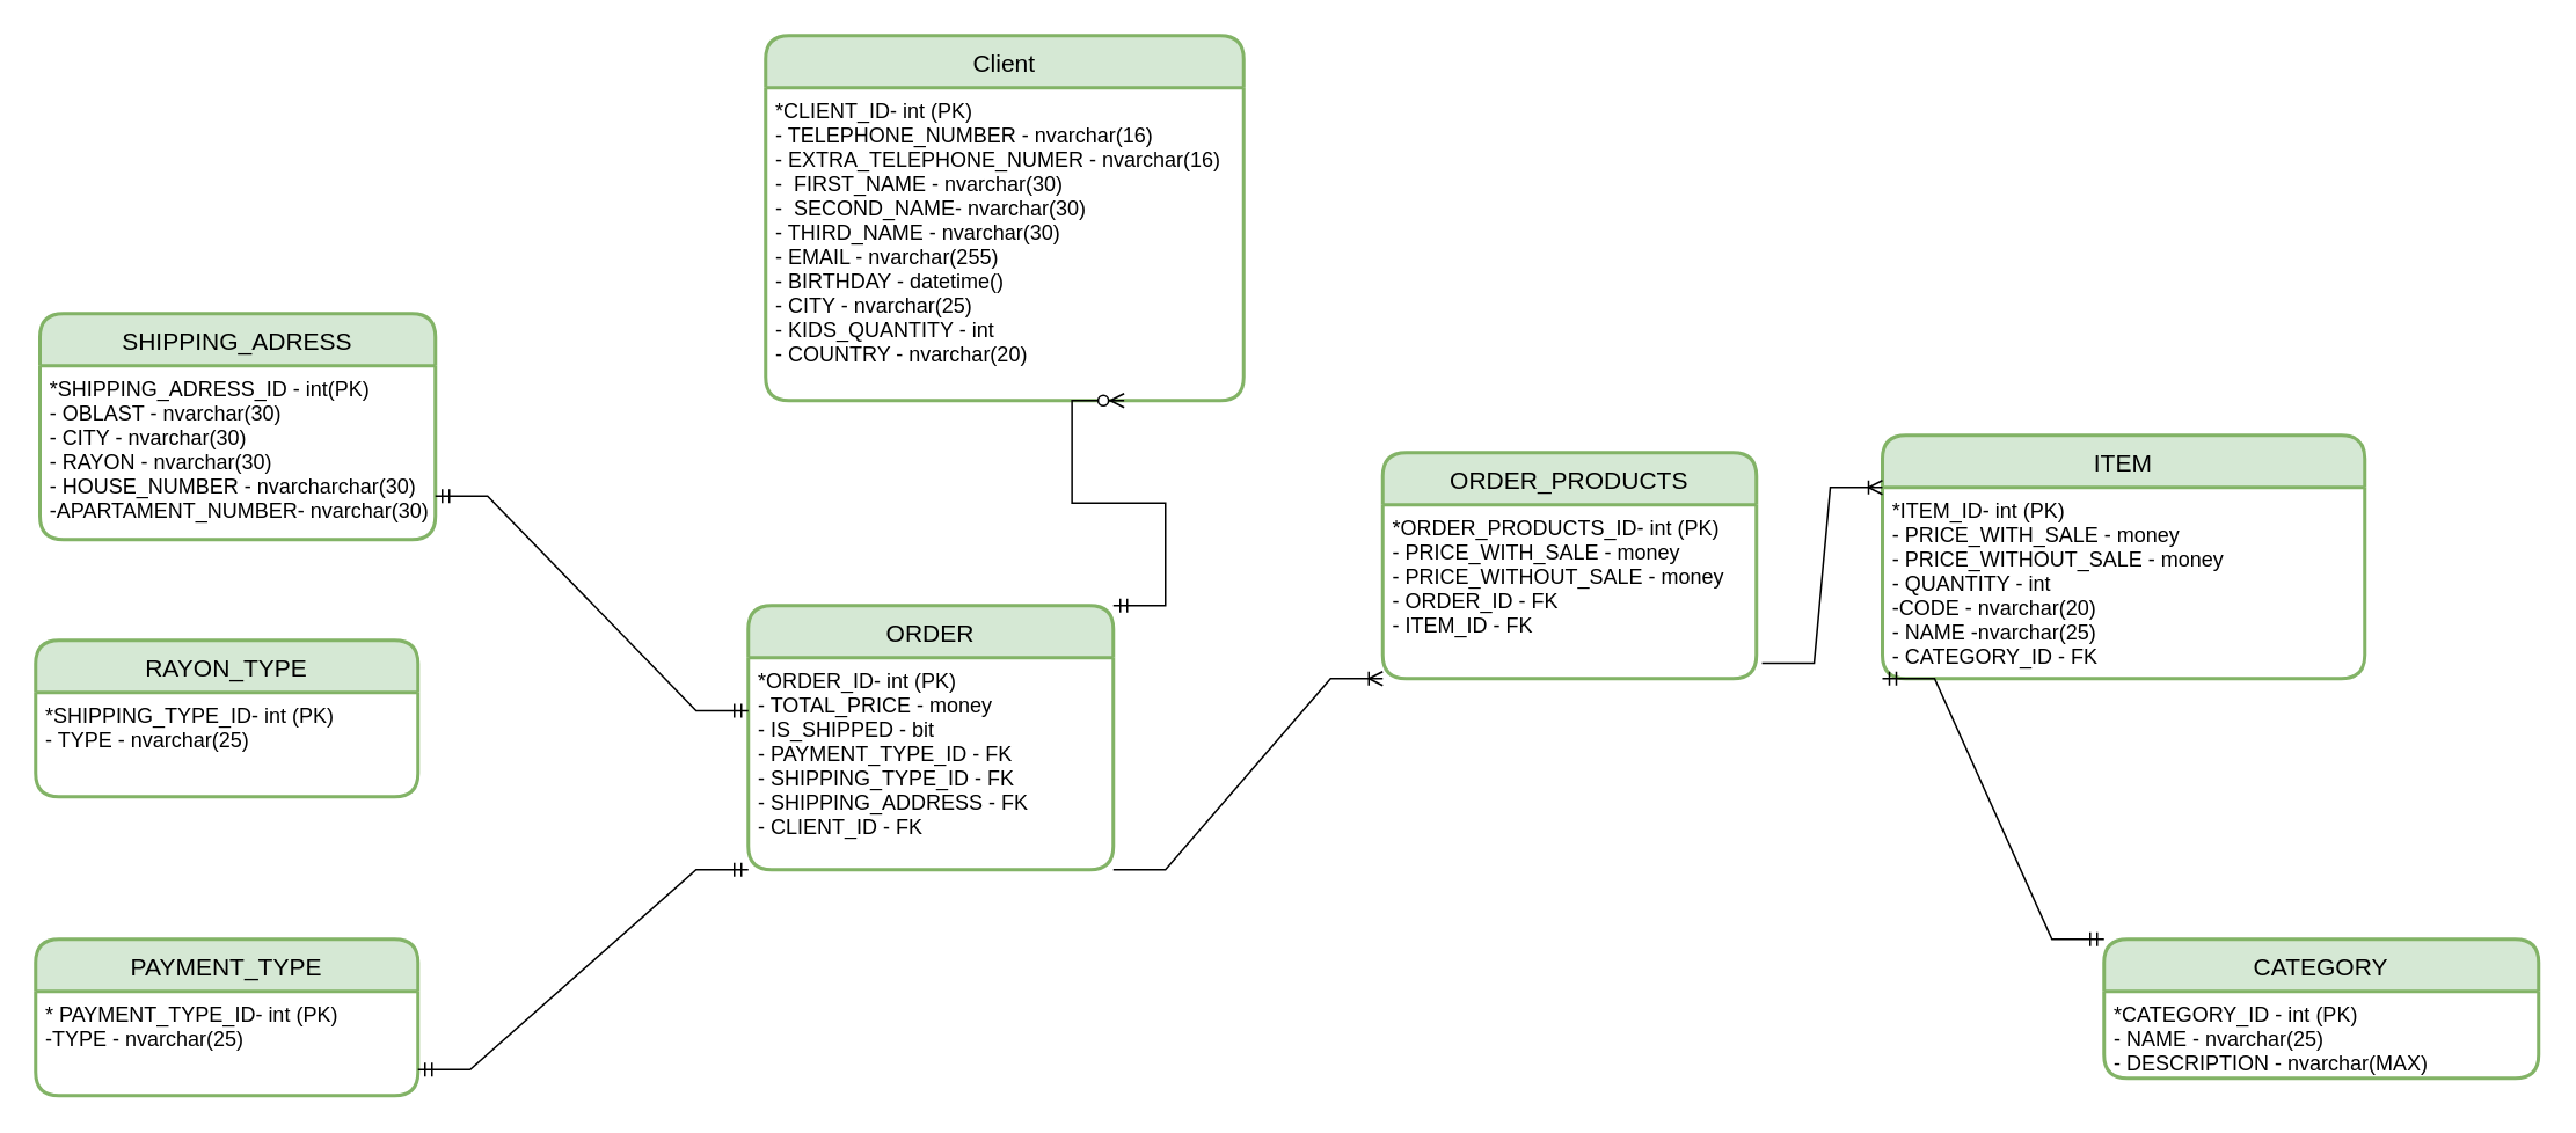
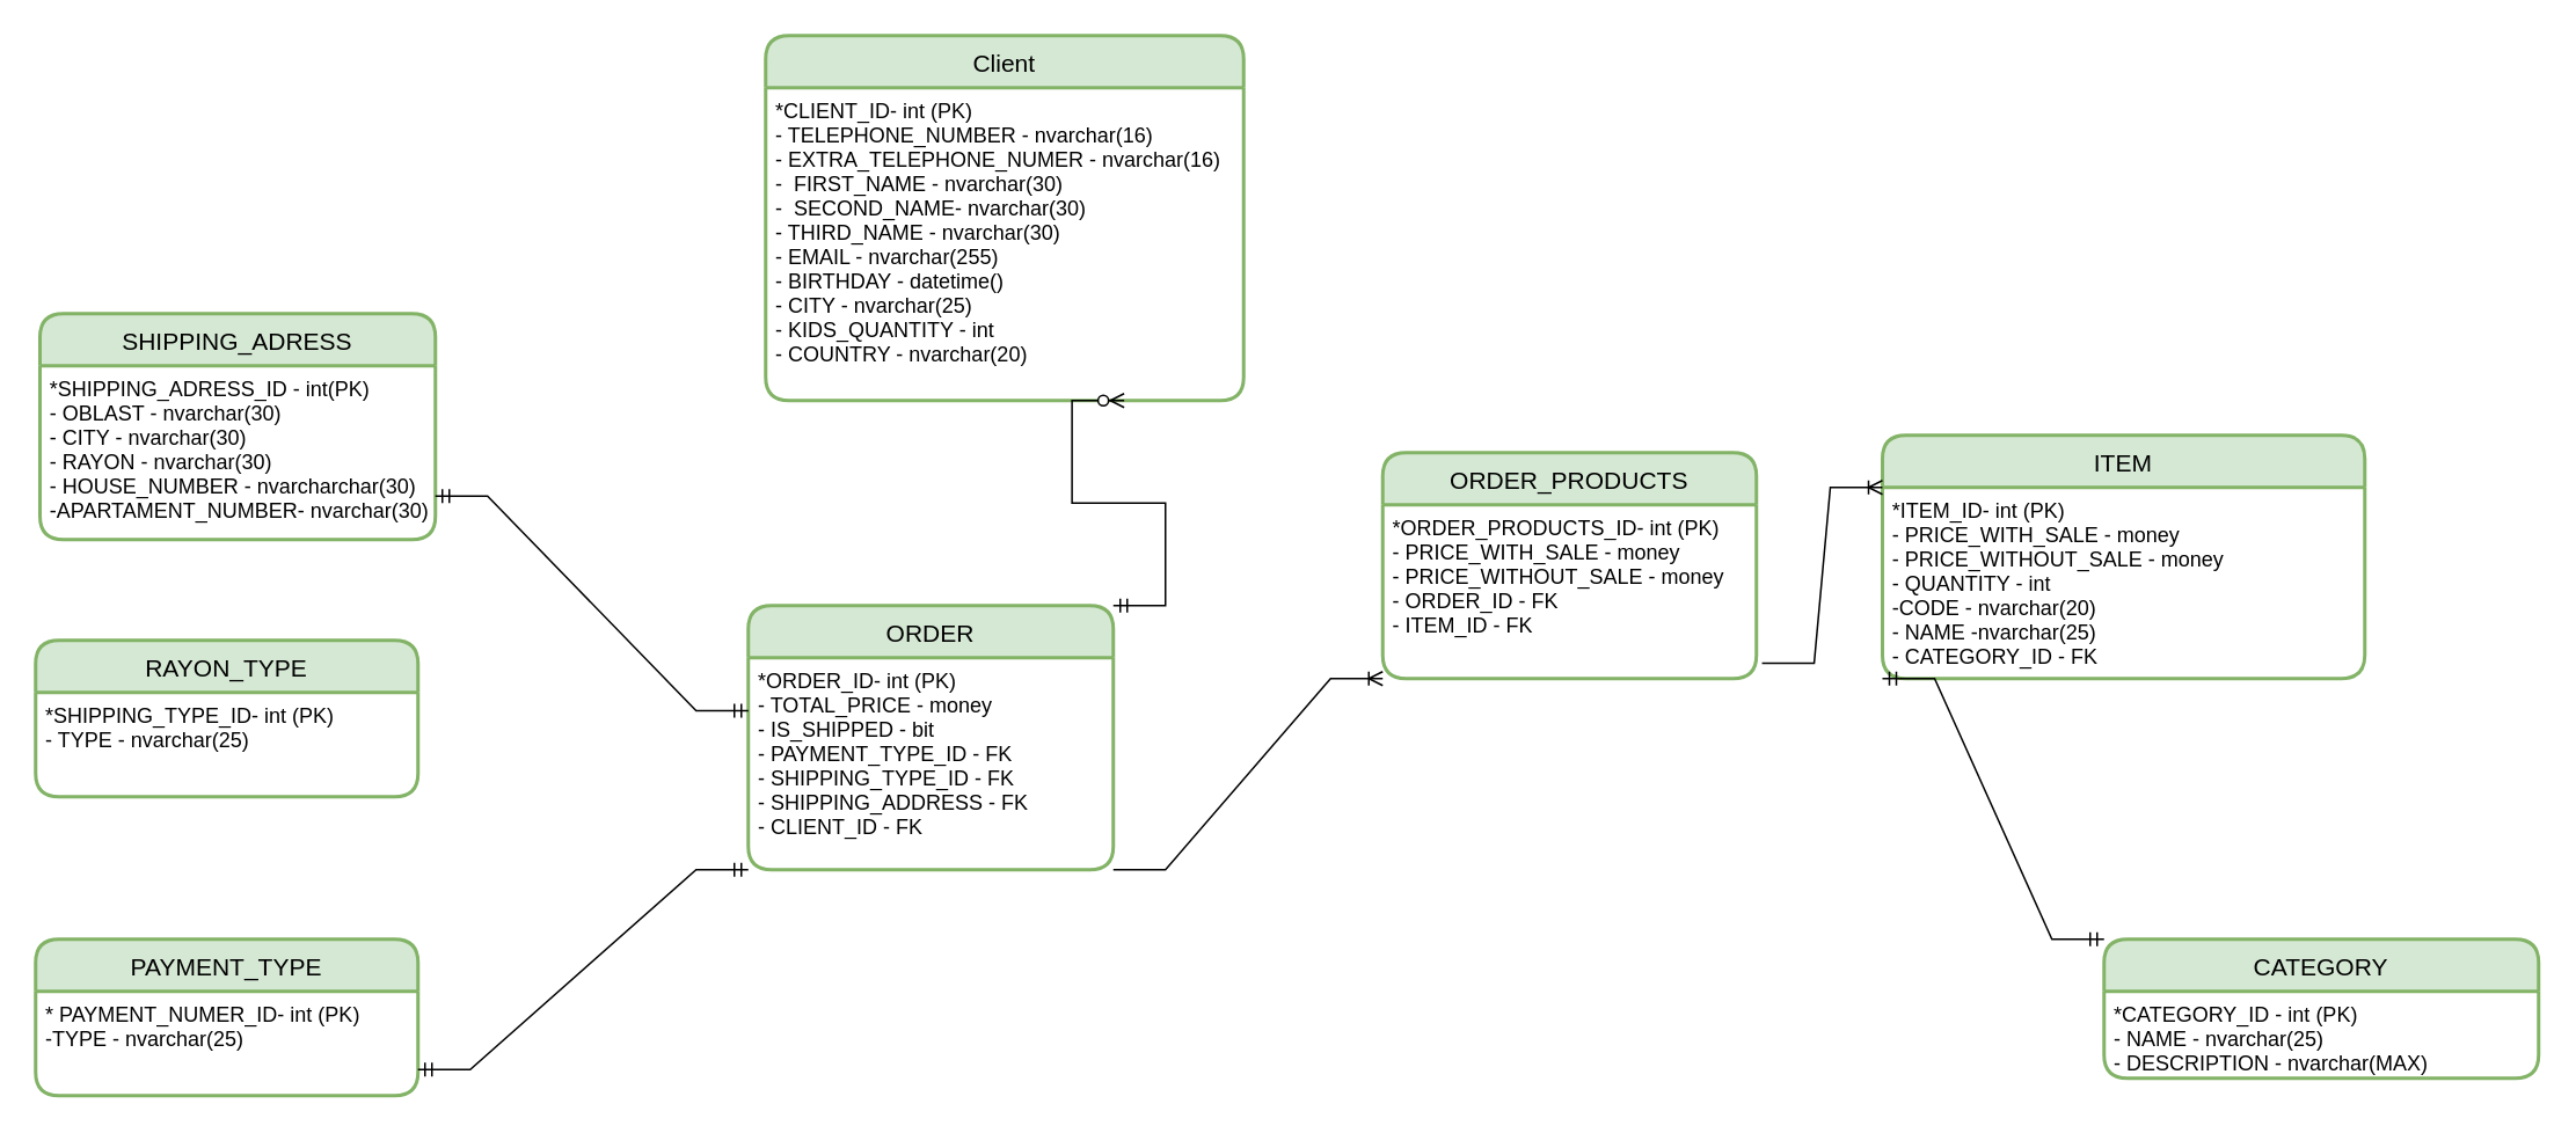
  <mxCell id="0" />
  <mxCell id="1" parent="0" />
  <mxCell id="2" value="Client" style="swimlane;childLayout=stackLayout;horizontal=1;startSize=30;horizontalStack=0;rounded=1;fontSize=14;fontStyle=0;strokeWidth=2;resizeParent=0;resizeLast=1;shadow=0;dashed=0;align=center;fillColor=#d5e8d4;strokeColor=#82b366;" vertex="1" parent="1"><mxGeometry x="440" y="20" width="275" height="210" as="geometry" /></mxCell>
  <mxCell id="3" value="*CLIENT_ID- int (PK)&#10;- TELEPHONE_NUMBER - nvarchar(16)&#10;- EXTRA_TELEPHONE_NUMER - nvarchar(16)&#10;-  FIRST_NAME - nvarchar(30)&#10;-  SECOND_NAME- nvarchar(30)&#10;- THIRD_NAME - nvarchar(30)&#10;- EMAIL - nvarchar(255)&#10;- BIRTHDAY - datetime()&#10;- CITY - nvarchar(25)&#10;- KIDS_QUANTITY - int&#10;- COUNTRY - nvarchar(20)" style="align=left;strokeColor=none;fillColor=none;spacingLeft=4;fontSize=12;verticalAlign=top;resizable=0;rotatable=0;part=1;" vertex="1" parent="2"><mxGeometry y="30" width="275" height="180" as="geometry" /></mxCell>
  <mxCell id="4" value="ORDER_PRODUCTS" style="swimlane;childLayout=stackLayout;horizontal=1;startSize=30;horizontalStack=0;rounded=1;fontSize=14;fontStyle=0;strokeWidth=2;resizeParent=0;resizeLast=1;shadow=0;dashed=0;align=center;fillColor=#d5e8d4;strokeColor=#82b366;" vertex="1" parent="1"><mxGeometry x="795" y="260" width="215" height="130" as="geometry" /></mxCell>
  <mxCell id="5" value="*ORDER_PRODUCTS_ID- int (PK)&#10;- PRICE_WITH_SALE - money&#10;- PRICE_WITHOUT_SALE - money&#10;- ORDER_ID - FK&#10;- ITEM_ID - FK&#10;" style="align=left;strokeColor=none;fillColor=none;spacingLeft=4;fontSize=12;verticalAlign=top;resizable=0;rotatable=0;part=1;" vertex="1" parent="4"><mxGeometry y="30" width="215" height="100" as="geometry" /></mxCell>
  <mxCell id="6" value="ITEM" style="swimlane;childLayout=stackLayout;horizontal=1;startSize=30;horizontalStack=0;rounded=1;fontSize=14;fontStyle=0;strokeWidth=2;resizeParent=0;resizeLast=1;shadow=0;dashed=0;align=center;fillColor=#d5e8d4;strokeColor=#82b366;" vertex="1" parent="1"><mxGeometry x="1082.5" y="250" width="277.5" height="140" as="geometry" /></mxCell>
  <mxCell id="7" value="*ITEM_ID- int (PK)&#10;- PRICE_WITH_SALE - money&#10;- PRICE_WITHOUT_SALE - money&#10;- QUANTITY - int&#10;-CODE - nvarchar(20)&#10;- NAME -nvarchar(25)&#10;- CATEGORY_ID - FK" style="align=left;strokeColor=none;fillColor=none;spacingLeft=4;fontSize=12;verticalAlign=top;resizable=0;rotatable=0;part=1;" vertex="1" parent="6"><mxGeometry y="30" width="277.5" height="110" as="geometry" /></mxCell>
  <mxCell id="8" value="ORDER" style="swimlane;childLayout=stackLayout;horizontal=1;startSize=30;horizontalStack=0;rounded=1;fontSize=14;fontStyle=0;strokeWidth=2;resizeParent=0;resizeLast=1;shadow=0;dashed=0;align=center;fillColor=#d5e8d4;strokeColor=#82b366;" vertex="1" parent="1"><mxGeometry x="430" y="348" width="210" height="152" as="geometry" /></mxCell>
  <mxCell id="9" value="*ORDER_ID- int (PK)&#10;- TOTAL_PRICE - money&#10;- IS_SHIPPED - bit&#10;- PAYMENT_TYPE_ID - FK&#10;- SHIPPING_TYPE_ID - FK&#10;- SHIPPING_ADDRESS - FK&#10;- CLIENT_ID - FK" style="align=left;strokeColor=none;fillColor=none;spacingLeft=4;fontSize=12;verticalAlign=top;resizable=0;rotatable=0;part=1;" vertex="1" parent="8"><mxGeometry y="30" width="210" height="122" as="geometry" /></mxCell>
  <mxCell id="10" value="RAYON_TYPE" style="swimlane;childLayout=stackLayout;horizontal=1;startSize=30;horizontalStack=0;rounded=1;fontSize=14;fontStyle=0;strokeWidth=2;resizeParent=0;resizeLast=1;shadow=0;dashed=0;align=center;fillColor=#d5e8d4;strokeColor=#82b366;" vertex="1" parent="1"><mxGeometry x="20" y="368" width="220" height="90" as="geometry" /></mxCell>
  <mxCell id="11" value="*SHIPPING_TYPE_ID- int (PK)&#10;- TYPE - nvarchar(25)&#10;" style="align=left;strokeColor=none;fillColor=none;spacingLeft=4;fontSize=12;verticalAlign=top;resizable=0;rotatable=0;part=1;" vertex="1" parent="10"><mxGeometry y="30" width="220" height="60" as="geometry" /></mxCell>
  <mxCell id="12" value="PAYMENT_TYPE" style="swimlane;childLayout=stackLayout;horizontal=1;startSize=30;horizontalStack=0;rounded=1;fontSize=14;fontStyle=0;strokeWidth=2;resizeParent=0;resizeLast=1;shadow=0;dashed=0;align=center;fillColor=#d5e8d4;strokeColor=#82b366;" vertex="1" parent="1"><mxGeometry x="20" y="540" width="220" height="90" as="geometry" /></mxCell>
- <mxCell id="13" value="* PAYMENT_TYPE_ID- int (PK)&#10;-TYPE - nvarchar(25)&#10;" style="align=left;strokeColor=none;fillColor=none;spacingLeft=4;fontSize=12;verticalAlign=top;resizable=0;rotatable=0;part=1;" vertex="1" parent="12"><mxGeometry y="30" width="220" height="60" as="geometry" /></mxCell>
+ <mxCell id="13" value="* PAYMENT_NUMER_ID- int (PK)&#10;-TYPE - nvarchar(25)&#10;" style="align=left;strokeColor=none;fillColor=none;spacingLeft=4;fontSize=12;verticalAlign=top;resizable=0;rotatable=0;part=1;" vertex="1" parent="12"><mxGeometry y="30" width="220" height="60" as="geometry" /></mxCell>
  <mxCell id="14" value="CATEGORY" style="swimlane;childLayout=stackLayout;horizontal=1;startSize=30;horizontalStack=0;rounded=1;fontSize=14;fontStyle=0;strokeWidth=2;resizeParent=0;resizeLast=1;shadow=0;dashed=0;align=center;fillColor=#d5e8d4;strokeColor=#82b366;" vertex="1" parent="1"><mxGeometry x="1210" y="540" width="250" height="80" as="geometry" /></mxCell>
  <mxCell id="15" value="*CATEGORY_ID - int (PK)&#10;- NAME - nvarchar(25)&#10;- DESCRIPTION - nvarchar(MAX)&#10;" style="align=left;strokeColor=none;fillColor=none;spacingLeft=4;fontSize=12;verticalAlign=top;resizable=0;rotatable=0;part=1;" vertex="1" parent="14"><mxGeometry y="30" width="250" height="50" as="geometry" /></mxCell>
  <mxCell id="16" value="SHIPPING_ADRESS" style="swimlane;childLayout=stackLayout;horizontal=1;startSize=30;horizontalStack=0;rounded=1;fontSize=14;fontStyle=0;strokeWidth=2;resizeParent=0;resizeLast=1;shadow=0;dashed=0;align=center;fillColor=#d5e8d4;strokeColor=#82b366;" vertex="1" parent="1"><mxGeometry x="22.5" y="180" width="227.5" height="130" as="geometry" /></mxCell>
  <mxCell id="17" value="*SHIPPING_ADRESS_ID - int(PK)&#10;- OBLAST - nvarchar(30)&#10;- CITY - nvarchar(30)&#10;- RAYON - nvarchar(30)&#10;- HOUSE_NUMBER - nvarcharchar(30)&#10;-APARTAMENT_NUMBER- nvarchar(30)" style="align=left;strokeColor=none;fillColor=none;spacingLeft=4;fontSize=12;verticalAlign=top;resizable=0;rotatable=0;part=1;" vertex="1" parent="16"><mxGeometry y="30" width="227.5" height="100" as="geometry" /></mxCell>
  <mxCell id="18" value="" style="edgeStyle=entityRelationEdgeStyle;fontSize=12;html=1;endArrow=ERzeroToMany;startArrow=ERmandOne;rounded=0;exitX=1;exitY=0;exitDx=0;exitDy=0;entryX=0.75;entryY=1;entryDx=0;entryDy=0;" edge="1" parent="1" source="8" target="3"><mxGeometry width="100" height="100" relative="1" as="geometry"><mxPoint x="500" y="580" as="sourcePoint" /><mxPoint x="600" y="480" as="targetPoint" /></mxGeometry></mxCell>
  <mxCell id="19" value="" style="edgeStyle=entityRelationEdgeStyle;fontSize=12;html=1;endArrow=ERoneToMany;rounded=0;entryX=0;entryY=1;entryDx=0;entryDy=0;exitX=1;exitY=1;exitDx=0;exitDy=0;" edge="1" parent="1" source="9" target="5"><mxGeometry width="100" height="100" relative="1" as="geometry"><mxPoint x="500" y="420" as="sourcePoint" /><mxPoint x="600" y="320" as="targetPoint" /></mxGeometry></mxCell>
  <mxCell id="20" value="" style="edgeStyle=entityRelationEdgeStyle;fontSize=12;html=1;endArrow=ERoneToMany;rounded=0;entryX=0;entryY=0;entryDx=0;entryDy=0;exitX=1.015;exitY=0.911;exitDx=0;exitDy=0;exitPerimeter=0;" edge="1" parent="1" source="5" target="7"><mxGeometry width="100" height="100" relative="1" as="geometry"><mxPoint x="680" y="430" as="sourcePoint" /><mxPoint x="780" y="330" as="targetPoint" /></mxGeometry></mxCell>
  <mxCell id="21" value="" style="edgeStyle=entityRelationEdgeStyle;fontSize=12;html=1;endArrow=ERmandOne;startArrow=ERmandOne;rounded=0;entryX=0;entryY=0;entryDx=0;entryDy=0;exitX=0;exitY=1;exitDx=0;exitDy=0;" edge="1" parent="1" source="7" target="14"><mxGeometry width="100" height="100" relative="1" as="geometry"><mxPoint x="880" y="470" as="sourcePoint" /><mxPoint x="980" y="370" as="targetPoint" /></mxGeometry></mxCell>
  <mxCell id="22" value="" style="edgeStyle=entityRelationEdgeStyle;fontSize=12;html=1;endArrow=ERmandOne;startArrow=ERmandOne;rounded=0;entryX=0;entryY=0.25;entryDx=0;entryDy=0;exitX=1;exitY=0.75;exitDx=0;exitDy=0;" edge="1" parent="1" source="17" target="9"><mxGeometry width="100" height="100" relative="1" as="geometry"><mxPoint x="248.66" y="300" as="sourcePoint" /><mxPoint x="348.66" y="200" as="targetPoint" /></mxGeometry></mxCell>
  <mxCell id="23" value="" style="edgeStyle=entityRelationEdgeStyle;fontSize=12;html=1;endArrow=ERmandOne;startArrow=ERmandOne;rounded=0;exitX=1;exitY=0.75;exitDx=0;exitDy=0;entryX=0;entryY=1;entryDx=0;entryDy=0;" edge="1" parent="1" source="13" target="9"><mxGeometry width="100" height="100" relative="1" as="geometry"><mxPoint x="430" y="310" as="sourcePoint" /><mxPoint x="530" y="210" as="targetPoint" /></mxGeometry></mxCell>
